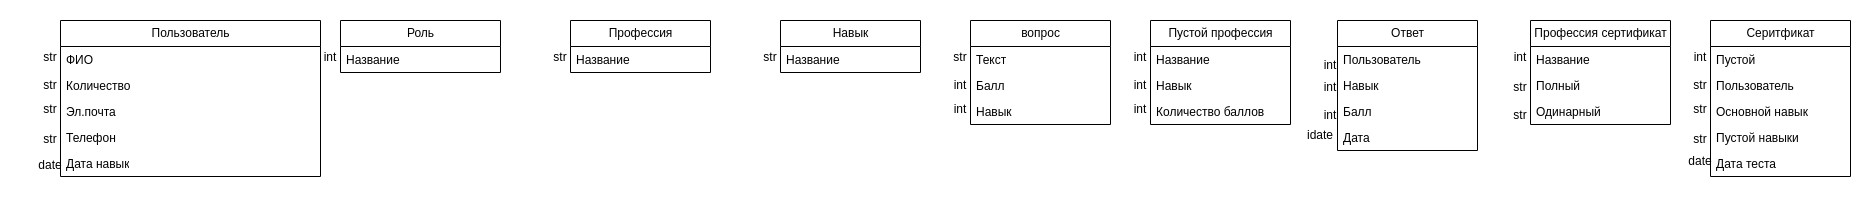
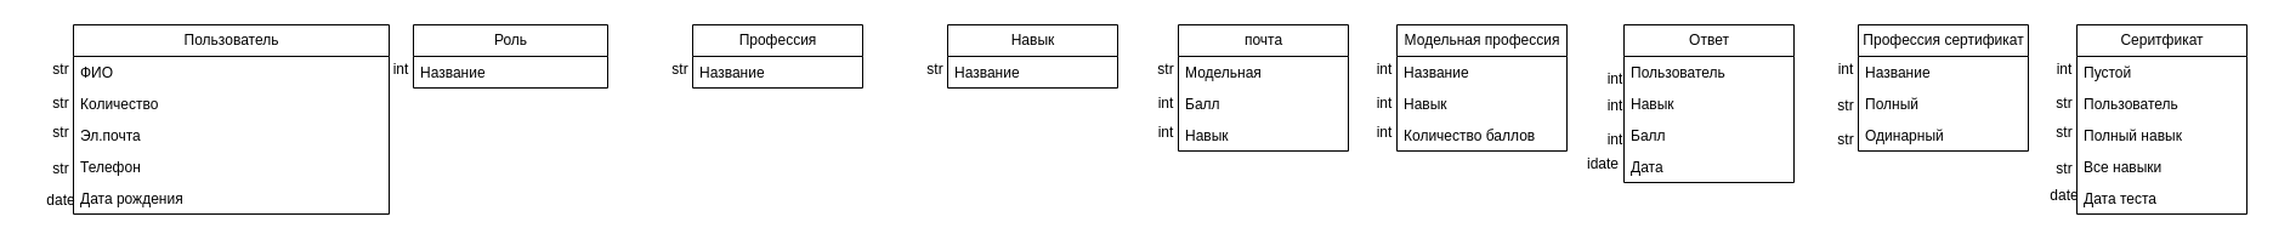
  <mxCell id="0" />
  <mxCell id="1" parent="0" />
  <mxCell id="2" value="Пользователь" style="swimlane;fontStyle=0;childLayout=stackLayout;horizontal=1;startSize=26;fillColor=none;horizontalStack=0;resizeParent=1;resizeParentMax=0;resizeLast=0;collapsible=1;marginBottom=0;html=1;" vertex="1" parent="1"><mxGeometry x="60" y="20" width="260" height="156" as="geometry" /></mxCell>
  <mxCell id="3" value="ФИО" style="text;strokeColor=none;fillColor=none;align=left;verticalAlign=top;spacingLeft=4;spacingRight=4;overflow=hidden;rotatable=0;points=[[0,0.5],[1,0.5]];portConstraint=eastwest;whiteSpace=wrap;html=1;" vertex="1" parent="2"><mxGeometry y="26" width="260" height="26" as="geometry" /></mxCell>
  <mxCell id="4" value="Количество" style="text;strokeColor=none;fillColor=none;align=left;verticalAlign=top;spacingLeft=4;spacingRight=4;overflow=hidden;rotatable=0;points=[[0,0.5],[1,0.5]];portConstraint=eastwest;whiteSpace=wrap;html=1;" vertex="1" parent="2"><mxGeometry y="52" width="260" height="26" as="geometry" /></mxCell>
  <mxCell id="5" value="Эл.почта" style="text;strokeColor=none;fillColor=none;align=left;verticalAlign=top;spacingLeft=4;spacingRight=4;overflow=hidden;rotatable=0;points=[[0,0.5],[1,0.5]];portConstraint=eastwest;whiteSpace=wrap;html=1;" vertex="1" parent="2"><mxGeometry y="78" width="260" height="26" as="geometry" /></mxCell>
  <mxCell id="6" value="Телефон" style="text;strokeColor=none;fillColor=none;align=left;verticalAlign=top;spacingLeft=4;spacingRight=4;overflow=hidden;rotatable=0;points=[[0,0.5],[1,0.5]];portConstraint=eastwest;whiteSpace=wrap;html=1;" vertex="1" parent="2"><mxGeometry y="104" width="260" height="26" as="geometry" /></mxCell>
- <mxCell id="7" value="Дата навык" style="text;strokeColor=none;fillColor=none;align=left;verticalAlign=top;spacingLeft=4;spacingRight=4;overflow=hidden;rotatable=0;points=[[0,0.5],[1,0.5]];portConstraint=eastwest;whiteSpace=wrap;html=1;" vertex="1" parent="2"><mxGeometry y="130" width="260" height="26" as="geometry" /></mxCell>
+ <mxCell id="7" value="Дата рождения" style="text;strokeColor=none;fillColor=none;align=left;verticalAlign=top;spacingLeft=4;spacingRight=4;overflow=hidden;rotatable=0;points=[[0,0.5],[1,0.5]];portConstraint=eastwest;whiteSpace=wrap;html=1;" vertex="1" parent="2"><mxGeometry y="130" width="260" height="26" as="geometry" /></mxCell>
  <mxCell id="8" value="Роль" style="swimlane;fontStyle=0;childLayout=stackLayout;horizontal=1;startSize=26;fillColor=none;horizontalStack=0;resizeParent=1;resizeParentMax=0;resizeLast=0;collapsible=1;marginBottom=0;html=1;" vertex="1" parent="1"><mxGeometry x="340" y="20" width="160" height="52" as="geometry" /></mxCell>
  <mxCell id="9" value="Название" style="text;strokeColor=none;fillColor=none;align=left;verticalAlign=top;spacingLeft=4;spacingRight=4;overflow=hidden;rotatable=0;points=[[0,0.5],[1,0.5]];portConstraint=eastwest;whiteSpace=wrap;html=1;" vertex="1" parent="8"><mxGeometry y="26" width="160" height="26" as="geometry" /></mxCell>
  <mxCell id="10" value="Навык" style="swimlane;fontStyle=0;childLayout=stackLayout;horizontal=1;startSize=26;fillColor=none;horizontalStack=0;resizeParent=1;resizeParentMax=0;resizeLast=0;collapsible=1;marginBottom=0;html=1;" vertex="1" parent="1"><mxGeometry x="780" y="20" width="140" height="52" as="geometry" /></mxCell>
  <mxCell id="11" value="Название" style="text;strokeColor=none;fillColor=none;align=left;verticalAlign=top;spacingLeft=4;spacingRight=4;overflow=hidden;rotatable=0;points=[[0,0.5],[1,0.5]];portConstraint=eastwest;whiteSpace=wrap;html=1;" vertex="1" parent="10"><mxGeometry y="26" width="140" height="26" as="geometry" /></mxCell>
- <mxCell id="12" value="вопрос" style="swimlane;fontStyle=0;childLayout=stackLayout;horizontal=1;startSize=26;fillColor=none;horizontalStack=0;resizeParent=1;resizeParentMax=0;resizeLast=0;collapsible=1;marginBottom=0;html=1;" vertex="1" parent="1"><mxGeometry x="970" y="20" width="140" height="104" as="geometry" /></mxCell>
- <mxCell id="13" value="Текст" style="text;strokeColor=none;fillColor=none;align=left;verticalAlign=top;spacingLeft=4;spacingRight=4;overflow=hidden;rotatable=0;points=[[0,0.5],[1,0.5]];portConstraint=eastwest;whiteSpace=wrap;html=1;" vertex="1" parent="12"><mxGeometry y="26" width="140" height="26" as="geometry" /></mxCell>
+ <mxCell id="12" value="почта" style="swimlane;fontStyle=0;childLayout=stackLayout;horizontal=1;startSize=26;fillColor=none;horizontalStack=0;resizeParent=1;resizeParentMax=0;resizeLast=0;collapsible=1;marginBottom=0;html=1;" vertex="1" parent="1"><mxGeometry x="970" y="20" width="140" height="104" as="geometry" /></mxCell>
+ <mxCell id="13" value="Модельная" style="text;strokeColor=none;fillColor=none;align=left;verticalAlign=top;spacingLeft=4;spacingRight=4;overflow=hidden;rotatable=0;points=[[0,0.5],[1,0.5]];portConstraint=eastwest;whiteSpace=wrap;html=1;" vertex="1" parent="12"><mxGeometry y="26" width="140" height="26" as="geometry" /></mxCell>
  <mxCell id="14" value="Балл" style="text;strokeColor=none;fillColor=none;align=left;verticalAlign=top;spacingLeft=4;spacingRight=4;overflow=hidden;rotatable=0;points=[[0,0.5],[1,0.5]];portConstraint=eastwest;whiteSpace=wrap;html=1;" vertex="1" parent="12"><mxGeometry y="52" width="140" height="26" as="geometry" /></mxCell>
  <mxCell id="15" value="Навык" style="text;strokeColor=none;fillColor=none;align=left;verticalAlign=top;spacingLeft=4;spacingRight=4;overflow=hidden;rotatable=0;points=[[0,0.5],[1,0.5]];portConstraint=eastwest;whiteSpace=wrap;html=1;" vertex="1" parent="12"><mxGeometry y="78" width="140" height="26" as="geometry" /></mxCell>
  <mxCell id="16" value="Профессия" style="swimlane;fontStyle=0;childLayout=stackLayout;horizontal=1;startSize=26;fillColor=none;horizontalStack=0;resizeParent=1;resizeParentMax=0;resizeLast=0;collapsible=1;marginBottom=0;html=1;" vertex="1" parent="1"><mxGeometry x="570" y="20" width="140" height="52" as="geometry" /></mxCell>
  <mxCell id="17" value="Название" style="text;strokeColor=none;fillColor=none;align=left;verticalAlign=top;spacingLeft=4;spacingRight=4;overflow=hidden;rotatable=0;points=[[0,0.5],[1,0.5]];portConstraint=eastwest;whiteSpace=wrap;html=1;" vertex="1" parent="16"><mxGeometry y="26" width="140" height="26" as="geometry" /></mxCell>
  <mxCell id="18" value="Серитфикат" style="swimlane;fontStyle=0;childLayout=stackLayout;horizontal=1;startSize=26;fillColor=none;horizontalStack=0;resizeParent=1;resizeParentMax=0;resizeLast=0;collapsible=1;marginBottom=0;html=1;" vertex="1" parent="1"><mxGeometry x="1710" y="20" width="140" height="156" as="geometry" /></mxCell>
  <mxCell id="19" value="Пустой" style="text;strokeColor=none;fillColor=none;align=left;verticalAlign=top;spacingLeft=4;spacingRight=4;overflow=hidden;rotatable=0;points=[[0,0.5],[1,0.5]];portConstraint=eastwest;whiteSpace=wrap;html=1;" vertex="1" parent="18"><mxGeometry y="26" width="140" height="26" as="geometry" /></mxCell>
  <mxCell id="20" value="Пользователь" style="text;strokeColor=none;fillColor=none;align=left;verticalAlign=top;spacingLeft=4;spacingRight=4;overflow=hidden;rotatable=0;points=[[0,0.5],[1,0.5]];portConstraint=eastwest;whiteSpace=wrap;html=1;" vertex="1" parent="18"><mxGeometry y="52" width="140" height="26" as="geometry" /></mxCell>
- <mxCell id="21" value="Основной навык" style="text;strokeColor=none;fillColor=none;align=left;verticalAlign=top;spacingLeft=4;spacingRight=4;overflow=hidden;rotatable=0;points=[[0,0.5],[1,0.5]];portConstraint=eastwest;whiteSpace=wrap;html=1;" vertex="1" parent="18"><mxGeometry y="78" width="140" height="26" as="geometry" /></mxCell>
- <mxCell id="22" value="Пустой навыки" style="text;strokeColor=none;fillColor=none;align=left;verticalAlign=top;spacingLeft=4;spacingRight=4;overflow=hidden;rotatable=0;points=[[0,0.5],[1,0.5]];portConstraint=eastwest;whiteSpace=wrap;html=1;" vertex="1" parent="18"><mxGeometry y="104" width="140" height="26" as="geometry" /></mxCell>
+ <mxCell id="21" value="Полный навык" style="text;strokeColor=none;fillColor=none;align=left;verticalAlign=top;spacingLeft=4;spacingRight=4;overflow=hidden;rotatable=0;points=[[0,0.5],[1,0.5]];portConstraint=eastwest;whiteSpace=wrap;html=1;" vertex="1" parent="18"><mxGeometry y="78" width="140" height="26" as="geometry" /></mxCell>
+ <mxCell id="22" value="Все навыки" style="text;strokeColor=none;fillColor=none;align=left;verticalAlign=top;spacingLeft=4;spacingRight=4;overflow=hidden;rotatable=0;points=[[0,0.5],[1,0.5]];portConstraint=eastwest;whiteSpace=wrap;html=1;" vertex="1" parent="18"><mxGeometry y="104" width="140" height="26" as="geometry" /></mxCell>
  <mxCell id="23" value="Дата теста" style="text;strokeColor=none;fillColor=none;align=left;verticalAlign=top;spacingLeft=4;spacingRight=4;overflow=hidden;rotatable=0;points=[[0,0.5],[1,0.5]];portConstraint=eastwest;whiteSpace=wrap;html=1;" vertex="1" parent="18"><mxGeometry y="130" width="140" height="26" as="geometry" /></mxCell>
  <mxCell id="24" value="Ответ" style="swimlane;fontStyle=0;childLayout=stackLayout;horizontal=1;startSize=26;fillColor=none;horizontalStack=0;resizeParent=1;resizeParentMax=0;resizeLast=0;collapsible=1;marginBottom=0;html=1;" vertex="1" parent="1"><mxGeometry x="1337" y="20" width="140" height="130" as="geometry" /></mxCell>
  <mxCell id="25" value="Пользователь" style="text;strokeColor=none;fillColor=none;align=left;verticalAlign=top;spacingLeft=4;spacingRight=4;overflow=hidden;rotatable=0;points=[[0,0.5],[1,0.5]];portConstraint=eastwest;whiteSpace=wrap;html=1;" vertex="1" parent="24"><mxGeometry y="26" width="140" height="26" as="geometry" /></mxCell>
  <mxCell id="26" value="Навык" style="text;strokeColor=none;fillColor=none;align=left;verticalAlign=top;spacingLeft=4;spacingRight=4;overflow=hidden;rotatable=0;points=[[0,0.5],[1,0.5]];portConstraint=eastwest;whiteSpace=wrap;html=1;" vertex="1" parent="24"><mxGeometry y="52" width="140" height="26" as="geometry" /></mxCell>
  <mxCell id="27" value="Балл" style="text;strokeColor=none;fillColor=none;align=left;verticalAlign=top;spacingLeft=4;spacingRight=4;overflow=hidden;rotatable=0;points=[[0,0.5],[1,0.5]];portConstraint=eastwest;whiteSpace=wrap;html=1;" vertex="1" parent="24"><mxGeometry y="78" width="140" height="26" as="geometry" /></mxCell>
  <mxCell id="28" value="Дата" style="text;strokeColor=none;fillColor=none;align=left;verticalAlign=top;spacingLeft=4;spacingRight=4;overflow=hidden;rotatable=0;points=[[0,0.5],[1,0.5]];portConstraint=eastwest;whiteSpace=wrap;html=1;" vertex="1" parent="24"><mxGeometry y="104" width="140" height="26" as="geometry" /></mxCell>
- <mxCell id="29" value="Пустой профессия" style="swimlane;fontStyle=0;childLayout=stackLayout;horizontal=1;startSize=26;fillColor=none;horizontalStack=0;resizeParent=1;resizeParentMax=0;resizeLast=0;collapsible=1;marginBottom=0;html=1;" vertex="1" parent="1"><mxGeometry x="1150" y="20" width="140" height="104" as="geometry" /></mxCell>
+ <mxCell id="29" value="Модельная профессия" style="swimlane;fontStyle=0;childLayout=stackLayout;horizontal=1;startSize=26;fillColor=none;horizontalStack=0;resizeParent=1;resizeParentMax=0;resizeLast=0;collapsible=1;marginBottom=0;html=1;" vertex="1" parent="1"><mxGeometry x="1150" y="20" width="140" height="104" as="geometry" /></mxCell>
  <mxCell id="30" value="Название" style="text;strokeColor=none;fillColor=none;align=left;verticalAlign=top;spacingLeft=4;spacingRight=4;overflow=hidden;rotatable=0;points=[[0,0.5],[1,0.5]];portConstraint=eastwest;whiteSpace=wrap;html=1;" vertex="1" parent="29"><mxGeometry y="26" width="140" height="26" as="geometry" /></mxCell>
  <mxCell id="31" value="Навык" style="text;strokeColor=none;fillColor=none;align=left;verticalAlign=top;spacingLeft=4;spacingRight=4;overflow=hidden;rotatable=0;points=[[0,0.5],[1,0.5]];portConstraint=eastwest;whiteSpace=wrap;html=1;" vertex="1" parent="29"><mxGeometry y="52" width="140" height="26" as="geometry" /></mxCell>
  <mxCell id="32" value="Количество баллов" style="text;strokeColor=none;fillColor=none;align=left;verticalAlign=top;spacingLeft=4;spacingRight=4;overflow=hidden;rotatable=0;points=[[0,0.5],[1,0.5]];portConstraint=eastwest;whiteSpace=wrap;html=1;" vertex="1" parent="29"><mxGeometry y="78" width="140" height="26" as="geometry" /></mxCell>
  <mxCell id="33" value="Профессия сертификат" style="swimlane;fontStyle=0;childLayout=stackLayout;horizontal=1;startSize=26;fillColor=none;horizontalStack=0;resizeParent=1;resizeParentMax=0;resizeLast=0;collapsible=1;marginBottom=0;html=1;" vertex="1" parent="1"><mxGeometry x="1530" y="20" width="140" height="104" as="geometry" /></mxCell>
  <mxCell id="34" value="Название" style="text;strokeColor=none;fillColor=none;align=left;verticalAlign=top;spacingLeft=4;spacingRight=4;overflow=hidden;rotatable=0;points=[[0,0.5],[1,0.5]];portConstraint=eastwest;whiteSpace=wrap;html=1;" vertex="1" parent="33"><mxGeometry y="26" width="140" height="26" as="geometry" /></mxCell>
  <mxCell id="35" value="Полный" style="text;strokeColor=none;fillColor=none;align=left;verticalAlign=top;spacingLeft=4;spacingRight=4;overflow=hidden;rotatable=0;points=[[0,0.5],[1,0.5]];portConstraint=eastwest;whiteSpace=wrap;html=1;" vertex="1" parent="33"><mxGeometry y="52" width="140" height="26" as="geometry" /></mxCell>
  <mxCell id="36" value="Одинарный" style="text;strokeColor=none;fillColor=none;align=left;verticalAlign=top;spacingLeft=4;spacingRight=4;overflow=hidden;rotatable=0;points=[[0,0.5],[1,0.5]];portConstraint=eastwest;whiteSpace=wrap;html=1;" vertex="1" parent="33"><mxGeometry y="78" width="140" height="26" as="geometry" /></mxCell>
  <mxCell id="37" value="str" style="text;html=1;strokeColor=none;fillColor=none;align=center;verticalAlign=middle;whiteSpace=wrap;rounded=0;" vertex="1" parent="1"><mxGeometry x="20" y="42" width="60" height="30" as="geometry" /></mxCell>
  <mxCell id="38" value="int" style="text;html=1;strokeColor=none;fillColor=none;align=center;verticalAlign=middle;whiteSpace=wrap;rounded=0;" vertex="1" parent="1"><mxGeometry x="1110" y="70" width="60" height="30" as="geometry" /></mxCell>
  <mxCell id="39" value="int" style="text;html=1;strokeColor=none;fillColor=none;align=center;verticalAlign=middle;whiteSpace=wrap;rounded=0;" vertex="1" parent="1"><mxGeometry x="1110" y="42" width="60" height="30" as="geometry" /></mxCell>
  <mxCell id="40" value="int" style="text;html=1;strokeColor=none;fillColor=none;align=center;verticalAlign=middle;whiteSpace=wrap;rounded=0;" vertex="1" parent="1"><mxGeometry x="930" y="94" width="60" height="30" as="geometry" /></mxCell>
  <mxCell id="41" value="int" style="text;html=1;strokeColor=none;fillColor=none;align=center;verticalAlign=middle;whiteSpace=wrap;rounded=0;" vertex="1" parent="1"><mxGeometry x="930" y="70" width="60" height="30" as="geometry" /></mxCell>
  <mxCell id="42" value="str" style="text;html=1;strokeColor=none;fillColor=none;align=center;verticalAlign=middle;whiteSpace=wrap;rounded=0;" vertex="1" parent="1"><mxGeometry x="930" y="42" width="60" height="30" as="geometry" /></mxCell>
  <mxCell id="43" value="str" style="text;html=1;strokeColor=none;fillColor=none;align=center;verticalAlign=middle;whiteSpace=wrap;rounded=0;" vertex="1" parent="1"><mxGeometry x="740" y="42" width="60" height="30" as="geometry" /></mxCell>
  <mxCell id="44" value="str" style="text;html=1;strokeColor=none;fillColor=none;align=center;verticalAlign=middle;whiteSpace=wrap;rounded=0;" vertex="1" parent="1"><mxGeometry x="530" y="42" width="60" height="30" as="geometry" /></mxCell>
  <mxCell id="45" value="int" style="text;html=1;strokeColor=none;fillColor=none;align=center;verticalAlign=middle;whiteSpace=wrap;rounded=0;" vertex="1" parent="1"><mxGeometry x="300" y="42" width="60" height="30" as="geometry" /></mxCell>
  <mxCell id="46" value="date" style="text;html=1;strokeColor=none;fillColor=none;align=center;verticalAlign=middle;whiteSpace=wrap;rounded=0;" vertex="1" parent="1"><mxGeometry x="20" y="150" width="60" height="30" as="geometry" /></mxCell>
  <mxCell id="47" value="str" style="text;html=1;strokeColor=none;fillColor=none;align=center;verticalAlign=middle;whiteSpace=wrap;rounded=0;" vertex="1" parent="1"><mxGeometry x="20" y="124" width="60" height="30" as="geometry" /></mxCell>
  <mxCell id="48" value="str" style="text;html=1;strokeColor=none;fillColor=none;align=center;verticalAlign=middle;whiteSpace=wrap;rounded=0;" vertex="1" parent="1"><mxGeometry x="20" y="94" width="60" height="30" as="geometry" /></mxCell>
  <mxCell id="49" value="str" style="text;html=1;strokeColor=none;fillColor=none;align=center;verticalAlign=middle;whiteSpace=wrap;rounded=0;" vertex="1" parent="1"><mxGeometry x="20" y="70" width="60" height="30" as="geometry" /></mxCell>
  <mxCell id="50" value="date" style="text;html=1;strokeColor=none;fillColor=none;align=center;verticalAlign=middle;whiteSpace=wrap;rounded=0;" vertex="1" parent="1"><mxGeometry x="1670" y="146" width="60" height="30" as="geometry" /></mxCell>
  <mxCell id="51" value="str" style="text;html=1;strokeColor=none;fillColor=none;align=center;verticalAlign=middle;whiteSpace=wrap;rounded=0;" vertex="1" parent="1"><mxGeometry x="1670" y="124" width="60" height="30" as="geometry" /></mxCell>
  <mxCell id="52" value="str" style="text;html=1;strokeColor=none;fillColor=none;align=center;verticalAlign=middle;whiteSpace=wrap;rounded=0;" vertex="1" parent="1"><mxGeometry x="1670" y="94" width="60" height="30" as="geometry" /></mxCell>
  <mxCell id="53" value="str" style="text;html=1;strokeColor=none;fillColor=none;align=center;verticalAlign=middle;whiteSpace=wrap;rounded=0;" vertex="1" parent="1"><mxGeometry x="1670" y="70" width="60" height="30" as="geometry" /></mxCell>
  <mxCell id="54" value="int" style="text;html=1;strokeColor=none;fillColor=none;align=center;verticalAlign=middle;whiteSpace=wrap;rounded=0;" vertex="1" parent="1"><mxGeometry x="1670" y="42" width="60" height="30" as="geometry" /></mxCell>
  <mxCell id="55" value="str" style="text;html=1;strokeColor=none;fillColor=none;align=center;verticalAlign=middle;whiteSpace=wrap;rounded=0;" vertex="1" parent="1"><mxGeometry x="1490" y="100" width="60" height="30" as="geometry" /></mxCell>
  <mxCell id="56" value="str" style="text;html=1;strokeColor=none;fillColor=none;align=center;verticalAlign=middle;whiteSpace=wrap;rounded=0;" vertex="1" parent="1"><mxGeometry x="1490" y="72" width="60" height="30" as="geometry" /></mxCell>
  <mxCell id="57" value="int" style="text;html=1;strokeColor=none;fillColor=none;align=center;verticalAlign=middle;whiteSpace=wrap;rounded=0;" vertex="1" parent="1"><mxGeometry x="1490" y="42" width="60" height="30" as="geometry" /></mxCell>
  <mxCell id="58" value="idate" style="text;html=1;strokeColor=none;fillColor=none;align=center;verticalAlign=middle;whiteSpace=wrap;rounded=0;" vertex="1" parent="1"><mxGeometry x="1290" y="120" width="60" height="30" as="geometry" /></mxCell>
  <mxCell id="59" value="int" style="text;html=1;strokeColor=none;fillColor=none;align=center;verticalAlign=middle;whiteSpace=wrap;rounded=0;" vertex="1" parent="1"><mxGeometry x="1300" y="100" width="60" height="30" as="geometry" /></mxCell>
  <mxCell id="60" value="int" style="text;html=1;strokeColor=none;fillColor=none;align=center;verticalAlign=middle;whiteSpace=wrap;rounded=0;" vertex="1" parent="1"><mxGeometry x="1300" y="72" width="60" height="30" as="geometry" /></mxCell>
  <mxCell id="61" value="int" style="text;html=1;strokeColor=none;fillColor=none;align=center;verticalAlign=middle;whiteSpace=wrap;rounded=0;" vertex="1" parent="1"><mxGeometry x="1300" y="50" width="60" height="30" as="geometry" /></mxCell>
  <mxCell id="62" value="int" style="text;html=1;strokeColor=none;fillColor=none;align=center;verticalAlign=middle;whiteSpace=wrap;rounded=0;" vertex="1" parent="1"><mxGeometry x="1110" y="94" width="60" height="30" as="geometry" /></mxCell>
